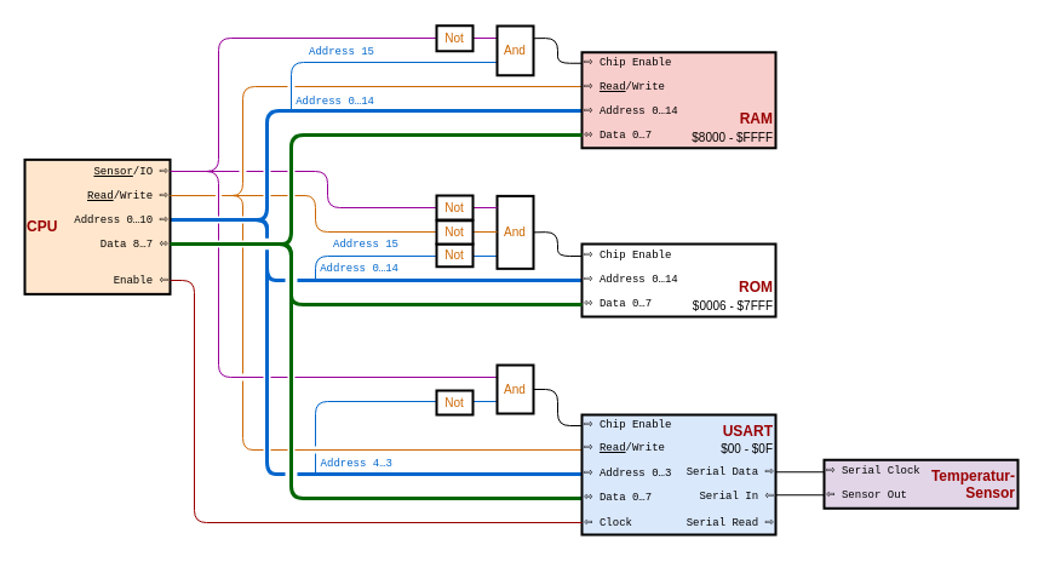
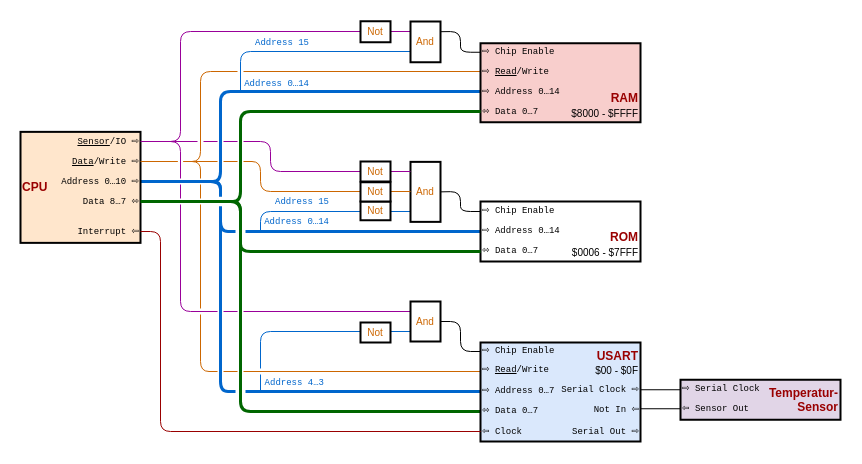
  <mxCell id="0" />
  <mxCell id="1" parent="0" />
  <mxCell id="2" value="" style="endArrow=none;html=1;strokeColor=#006600;strokeWidth=3;fontFamily=Courier New;fontSize=9;fontColor=#000000;jumpStyle=gap;" edge="1" parent="1"><mxGeometry width="100" relative="1" as="geometry"><mxPoint x="160" y="201" as="sourcePoint" /><mxPoint x="480" y="411" as="targetPoint" /><Array as="points"><mxPoint x="240" y="201" /><mxPoint x="240" y="411" /></Array></mxGeometry></mxCell>
  <mxCell id="3" value="" style="endArrow=none;html=1;strokeColor=#0066CC;strokeWidth=3;fontFamily=Courier New;fontSize=9;fontColor=#000000;jumpStyle=gap;" edge="1" parent="1"><mxGeometry width="100" relative="1" as="geometry"><mxPoint x="160" y="181" as="sourcePoint" /><mxPoint x="480" y="391" as="targetPoint" /><Array as="points"><mxPoint x="220" y="181" /><mxPoint x="220" y="391" /></Array></mxGeometry></mxCell>
  <mxCell id="4" value="" style="endArrow=none;html=1;strokeColor=#990099;strokeWidth=1;fontFamily=Courier New;fontSize=12;fontColor=#000000;jumpStyle=gap;" edge="1" parent="1"><mxGeometry width="100" relative="1" as="geometry"><mxPoint x="160" y="141" as="sourcePoint" /><mxPoint x="410" y="311" as="targetPoint" /><Array as="points"><mxPoint x="180" y="141" /><mxPoint x="180" y="311" /></Array></mxGeometry></mxCell>
  <mxCell id="5" value="" style="endArrow=none;html=1;strokeColor=#CC6600;strokeWidth=1;fontFamily=Courier New;fontSize=12;fontColor=#000000;jumpStyle=gap;" edge="1" parent="1"><mxGeometry width="100" relative="1" as="geometry"><mxPoint x="160" y="161" as="sourcePoint" /><mxPoint x="480" y="371" as="targetPoint" /><Array as="points"><mxPoint x="200" y="161" /><mxPoint x="200" y="371" /></Array></mxGeometry></mxCell>
  <mxCell id="6" value="" style="endArrow=none;html=1;strokeColor=#0066CC;strokeWidth=3;fontFamily=Courier New;fontSize=9;fontColor=#000000;jumpStyle=gap;" edge="1" parent="1"><mxGeometry width="100" relative="1" as="geometry"><mxPoint x="160" y="181" as="sourcePoint" /><mxPoint x="480" y="231" as="targetPoint" /><Array as="points"><mxPoint x="220" y="181" /><mxPoint x="220" y="231" /></Array></mxGeometry></mxCell>
  <mxCell id="7" value="" style="endArrow=none;html=1;strokeColor=#0066CC;strokeWidth=3;fontFamily=Courier New;fontSize=9;fontColor=#000000;jumpStyle=gap;" parent="1" edge="1"><mxGeometry width="100" relative="1" as="geometry"><mxPoint x="140" y="181" as="sourcePoint" /><mxPoint x="480" y="91" as="targetPoint" /><Array as="points"><mxPoint x="220" y="181" /><mxPoint x="220" y="91" /></Array></mxGeometry></mxCell>
  <mxCell id="8" value="" style="endArrow=none;html=1;strokeColor=#0066CC;strokeWidth=1;fontFamily=Courier New;fontSize=12;fontColor=#000000;jumpStyle=gap;" edge="1" parent="1"><mxGeometry width="100" relative="1" as="geometry"><mxPoint x="260" y="391" as="sourcePoint" /><mxPoint x="410" y="331" as="targetPoint" /><Array as="points"><mxPoint x="260" y="331" /></Array></mxGeometry></mxCell>
  <mxCell id="9" value="" style="endArrow=none;html=1;strokeColor=#0066CC;strokeWidth=1;fontFamily=Courier New;fontSize=12;fontColor=#000000;jumpStyle=gap;" parent="1" edge="1"><mxGeometry width="100" relative="1" as="geometry"><mxPoint x="240" y="91" as="sourcePoint" /><mxPoint x="410" y="51" as="targetPoint" /><Array as="points"><mxPoint x="240" y="51" /></Array></mxGeometry></mxCell>
  <mxCell id="10" value="" style="endArrow=none;html=1;strokeColor=#CC6600;strokeWidth=1;fontFamily=Courier New;fontSize=12;fontColor=#000000;jumpStyle=gap;" edge="1" parent="1"><mxGeometry width="100" relative="1" as="geometry"><mxPoint x="160" y="161" as="sourcePoint" /><mxPoint x="480" y="71" as="targetPoint" /><Array as="points"><mxPoint x="200" y="161" /><mxPoint x="200" y="71" /></Array></mxGeometry></mxCell>
  <mxCell id="11" value="" style="endArrow=none;html=1;strokeColor=#0066CC;strokeWidth=1;fontFamily=Courier New;fontSize=12;fontColor=#000000;jumpStyle=gap;" edge="1" parent="1"><mxGeometry width="100" relative="1" as="geometry"><mxPoint x="260" y="231" as="sourcePoint" /><mxPoint x="410" y="211" as="targetPoint" /><Array as="points"><mxPoint x="260" y="211" /></Array></mxGeometry></mxCell>
  <mxCell id="12" value="" style="group" parent="1" vertex="1" connectable="0"><mxGeometry x="20" y="131.37" width="120" height="120" as="geometry" /></mxCell>
  <mxCell id="13" value="CPU" style="rounded=0;whiteSpace=wrap;html=1;strokeWidth=2;align=left;verticalAlign=middle;fontColor=#990000;fontStyle=1;fontFamily=Helvetica;fillColor=#ffe6cc;" parent="12" vertex="1"><mxGeometry width="120" height="111" as="geometry" /></mxCell>
- <mxCell id="14" value="&lt;div align=&quot;right&quot;&gt;&lt;u&gt;Read&lt;/u&gt;/Write ⇨&lt;/div&gt;" style="text;html=1;resizable=0;points=[];autosize=1;align=right;verticalAlign=top;spacingTop=0;fontSize=9;fontFamily=Courier New;spacing=0;spacingRight=2;spacingLeft=2;" parent="12" vertex="1"><mxGeometry x="30" y="21" width="90" height="20" as="geometry" /></mxCell>
+ <mxCell id="14" value="&lt;div align=&quot;right&quot;&gt;&lt;u&gt;Data&lt;/u&gt;/Write ⇨&lt;/div&gt;" style="text;html=1;resizable=0;points=[];autosize=1;align=right;verticalAlign=top;spacingTop=0;fontSize=9;fontFamily=Courier New;spacing=0;spacingRight=2;spacingLeft=2;" parent="12" vertex="1"><mxGeometry x="30" y="21" width="90" height="20" as="geometry" /></mxCell>
  <mxCell id="15" value="Address 0…10 ⇨" style="text;html=1;resizable=0;points=[];autosize=1;align=right;verticalAlign=top;spacingTop=0;fontSize=9;fontFamily=Courier New;spacing=0;spacingRight=2;spacingLeft=2;" parent="12" vertex="1"><mxGeometry x="20" y="41" width="100" height="20" as="geometry" /></mxCell>
  <mxCell id="16" value="&lt;div align=&quot;right&quot;&gt;Data 8…7 ⬄&lt;/div&gt;" style="text;html=1;resizable=0;points=[];autosize=1;align=right;verticalAlign=top;spacingTop=0;fontSize=9;fontFamily=Courier New;spacing=0;spacingRight=2;spacingLeft=2;" parent="12" vertex="1"><mxGeometry x="40" y="61" width="80" height="20" as="geometry" /></mxCell>
- <mxCell id="17" value="Enable ⇦" style="text;html=1;resizable=0;points=[];autosize=1;align=right;verticalAlign=top;spacingTop=0;fontSize=9;fontColor=#000000;fontFamily=Courier New;spacing=0;spacingRight=2;spacingLeft=2;" parent="12" vertex="1"><mxGeometry x="40" y="91" width="80" height="20" as="geometry" /></mxCell>
+ <mxCell id="17" value="Interrupt ⇦" style="text;html=1;resizable=0;points=[];autosize=1;align=right;verticalAlign=top;spacingTop=0;fontSize=9;fontColor=#000000;fontFamily=Courier New;spacing=0;spacingRight=2;spacingLeft=2;" parent="12" vertex="1"><mxGeometry x="40" y="91" width="80" height="20" as="geometry" /></mxCell>
  <mxCell id="18" value="&lt;div align=&quot;right&quot;&gt;&lt;u&gt;Sensor&lt;/u&gt;/IO ⇨&lt;/div&gt;" style="text;html=1;resizable=0;points=[];autosize=1;align=right;verticalAlign=top;spacingTop=0;fontSize=9;fontFamily=Courier New;spacing=0;spacingRight=2;spacingLeft=2;" parent="12" vertex="1"><mxGeometry x="40" y="1" width="80" height="20" as="geometry" /></mxCell>
  <mxCell id="19" value="&lt;font color=&quot;#0066CC&quot;&gt;Address 0…14&lt;/font&gt;" style="text;html=1;resizable=0;points=[];autosize=1;align=right;verticalAlign=bottom;spacingTop=0;fontSize=9;fontFamily=Courier New;fontColor=#000000;spacing=2;" parent="1" vertex="1"><mxGeometry x="220" y="71.75" width="90" height="20" as="geometry" /></mxCell>
  <mxCell id="20" value="Address 15" style="text;html=1;resizable=0;points=[];autosize=1;align=right;verticalAlign=bottom;spacingTop=0;fontSize=9;fontFamily=Courier New;fontColor=#0066CC;rotation=0;spacing=2;" parent="1" vertex="1"><mxGeometry x="230" y="31.37" width="80" height="20" as="geometry" /></mxCell>
  <mxCell id="21" value="" style="endArrow=none;html=1;strokeColor=#990099;strokeWidth=1;fontFamily=Courier New;fontSize=12;fontColor=#000000;jumpStyle=gap;" parent="1" edge="1"><mxGeometry width="100" relative="1" as="geometry"><mxPoint x="160" y="141" as="sourcePoint" /><mxPoint x="410" y="31" as="targetPoint" /><Array as="points"><mxPoint x="180" y="141" /><mxPoint x="180" y="31" /></Array></mxGeometry></mxCell>
  <mxCell id="22" value="Address 15" style="text;html=1;resizable=0;points=[];autosize=1;align=right;verticalAlign=bottom;spacingTop=0;fontSize=9;fontFamily=Courier New;fontColor=#0066CC;rotation=0;spacing=2;" parent="1" vertex="1"><mxGeometry x="250" y="190.38" width="80" height="20" as="geometry" /></mxCell>
  <mxCell id="23" value="&lt;font color=&quot;#0066CC&quot;&gt;Address 0…14&lt;/font&gt;" style="text;html=1;resizable=0;points=[];autosize=1;align=right;verticalAlign=bottom;spacingTop=0;fontSize=9;fontFamily=Courier New;fontColor=#000000;spacing=2;" parent="1" vertex="1"><mxGeometry x="240" y="210.38" width="90" height="20" as="geometry" /></mxCell>
  <mxCell id="24" value="&lt;font style=&quot;font-size: 10px;&quot;&gt;Not&lt;/font&gt;" style="rounded=0;whiteSpace=wrap;html=1;strokeColor=#000000;strokeWidth=2;fontFamily=Helvetica;fontSize=10;fontColor=#CC6600;align=center;fontStyle=0" parent="1" vertex="1"><mxGeometry x="360" y="20.75" width="30" height="21" as="geometry" /></mxCell>
  <mxCell id="25" value="And" style="rounded=0;whiteSpace=wrap;html=1;strokeColor=#000000;strokeWidth=2;fontFamily=Helvetica;fontSize=10;fontColor=#CC6600;align=center;fontStyle=0" parent="1" vertex="1"><mxGeometry x="410" y="21" width="30" height="40.75" as="geometry" /></mxCell>
  <mxCell id="26" value="" style="group" parent="1" vertex="1" connectable="0"><mxGeometry x="480" y="41.75" width="160" height="80" as="geometry" /></mxCell>
  <mxCell id="27" value="&lt;div&gt;&lt;font color=&quot;#990000&quot;&gt;&lt;b&gt;RAM&lt;/b&gt;&lt;/font&gt;&lt;/div&gt;&lt;div&gt;&lt;font style=&quot;font-size: 10px&quot;&gt;$8000 - $FFFF&lt;/font&gt;&lt;br&gt;&lt;/div&gt;" style="rounded=0;whiteSpace=wrap;html=1;strokeWidth=2;align=right;verticalAlign=bottom;fillColor=#f8cecc;" parent="26" vertex="1"><mxGeometry y="1" width="160" height="79" as="geometry" /></mxCell>
  <mxCell id="28" value="&lt;div&gt;⇨ Chip Enable&lt;br&gt;&lt;/div&gt;" style="text;html=1;resizable=0;points=[];autosize=1;align=left;verticalAlign=top;spacingTop=0;fontSize=9;fontFamily=Courier New;fontColor=#000000;spacing=0;spacingLeft=2;spacingRight=2;" parent="26" vertex="1"><mxGeometry width="90" height="20" as="geometry" /></mxCell>
  <mxCell id="29" value="⬄ Data 0…7" style="text;html=1;resizable=0;points=[];autosize=1;align=left;verticalAlign=top;spacingTop=0;fontSize=9;fontFamily=Courier New;fontColor=#000000;spacing=0;spacingLeft=2;spacingRight=2;" parent="26" vertex="1"><mxGeometry y="60" width="80" height="20" as="geometry" /></mxCell>
  <mxCell id="30" value="⇨ &lt;u&gt;Read&lt;/u&gt;/Write" style="text;html=1;resizable=0;points=[];autosize=1;align=left;verticalAlign=top;spacingTop=0;fontSize=9;fontFamily=Courier New;fontColor=#000000;spacing=0;spacingLeft=2;spacingRight=2;" parent="26" vertex="1"><mxGeometry y="20" width="90" height="20" as="geometry" /></mxCell>
  <mxCell id="31" value="⇨ Address 0…14" style="text;html=1;resizable=0;points=[];autosize=1;align=left;verticalAlign=top;spacingTop=0;fontSize=9;fontFamily=Courier New;fontColor=#000000;spacing=0;spacingLeft=2;spacingRight=2;" parent="26" vertex="1"><mxGeometry y="40" width="100" height="20" as="geometry" /></mxCell>
  <mxCell id="32" value="" style="group" parent="1" vertex="1" connectable="0"><mxGeometry x="480" y="201" width="160" height="60" as="geometry" /></mxCell>
  <mxCell id="33" value="&lt;div&gt;&lt;font color=&quot;#990000&quot;&gt;&lt;b&gt;ROM&lt;/b&gt;&lt;/font&gt;&lt;/div&gt;&lt;div&gt;&lt;font style=&quot;font-size: 10px&quot;&gt;$0006 - $7FFF&lt;/font&gt;&lt;br&gt;&lt;/div&gt;" style="rounded=0;whiteSpace=wrap;html=1;strokeWidth=2;align=right;verticalAlign=bottom;" parent="32" vertex="1"><mxGeometry width="160" height="60" as="geometry" /></mxCell>
  <mxCell id="34" value="&lt;div&gt;⇨ Chip Enable&lt;br&gt;&lt;/div&gt;" style="text;html=1;resizable=0;points=[];autosize=1;align=left;verticalAlign=top;spacingTop=0;fontSize=9;fontFamily=Courier New;fontColor=#000000;spacing=0;spacingLeft=2;spacingRight=2;" parent="32" vertex="1"><mxGeometry width="90" height="20" as="geometry" /></mxCell>
  <mxCell id="35" value="⇨ Address 0…14" style="text;html=1;resizable=0;points=[];autosize=1;align=left;verticalAlign=top;spacingTop=0;fontSize=9;fontFamily=Courier New;fontColor=#000000;spacing=0;spacingLeft=2;spacingRight=2;" parent="32" vertex="1"><mxGeometry y="20" width="100" height="20" as="geometry" /></mxCell>
  <mxCell id="36" value="⬄ Data 0…7" style="text;html=1;resizable=0;points=[];autosize=1;align=left;verticalAlign=top;spacingTop=0;fontSize=9;fontFamily=Courier New;fontColor=#000000;spacing=0;spacingLeft=2;spacingRight=2;" parent="32" vertex="1"><mxGeometry y="40" width="80" height="20" as="geometry" /></mxCell>
  <mxCell id="37" value="" style="endArrow=none;html=1;strokeColor=#000000;strokeWidth=1;fontFamily=Helvetica;fontSize=10;fontColor=#CC6600;exitX=1;exitY=0.25;exitDx=0;exitDy=0;" parent="1" edge="1" source="25"><mxGeometry width="100" relative="1" as="geometry"><mxPoint x="440" y="21.75" as="sourcePoint" /><mxPoint x="480" y="51.75" as="targetPoint" /><Array as="points"><mxPoint x="460" y="31" /><mxPoint x="460" y="51.75" /></Array></mxGeometry></mxCell>
  <mxCell id="38" value="And" style="rounded=0;whiteSpace=wrap;html=1;strokeColor=#000000;strokeWidth=2;fontFamily=Helvetica;fontSize=10;fontColor=#CC6600;align=center;fontStyle=0" parent="1" vertex="1"><mxGeometry x="410" y="161.37" width="30" height="60" as="geometry" /></mxCell>
  <mxCell id="39" value="" style="endArrow=none;html=1;strokeColor=#000000;strokeWidth=1;fontFamily=Helvetica;fontSize=10;fontColor=#CC6600;exitX=1;exitY=0.5;exitDx=0;exitDy=0;" parent="1" edge="1" source="38"><mxGeometry width="100" relative="1" as="geometry"><mxPoint x="440" y="176" as="sourcePoint" /><mxPoint x="480" y="211" as="targetPoint" /><Array as="points"><mxPoint x="460" y="191" /><mxPoint x="460" y="211" /></Array></mxGeometry></mxCell>
  <mxCell id="40" value="" style="endArrow=none;html=1;strokeColor=#000000;strokeWidth=1;fontFamily=Helvetica;fontSize=10;fontColor=#CC6600;jumpStyle=gap;" edge="1" parent="1"><mxGeometry width="100" relative="1" as="geometry"><mxPoint x="640" y="389.25" as="sourcePoint" /><mxPoint x="680" y="389.25" as="targetPoint" /></mxGeometry></mxCell>
  <mxCell id="41" value="" style="endArrow=none;html=1;strokeColor=#000000;strokeWidth=1;fontFamily=Helvetica;fontSize=10;fontColor=#CC6600;jumpStyle=gap;" edge="1" parent="1"><mxGeometry width="100" relative="1" as="geometry"><mxPoint x="640" y="408.25" as="sourcePoint" /><mxPoint x="680" y="408.25" as="targetPoint" /></mxGeometry></mxCell>
  <mxCell id="42" value="And" style="rounded=0;whiteSpace=wrap;html=1;strokeColor=#000000;strokeWidth=2;fontFamily=Helvetica;fontSize=10;fontColor=#CC6600;align=center;fontStyle=0" vertex="1" parent="1"><mxGeometry x="410" y="301" width="30" height="40" as="geometry" /></mxCell>
  <mxCell id="43" value="" style="endArrow=none;html=1;strokeColor=#000000;strokeWidth=1;fontFamily=Helvetica;fontSize=10;fontColor=#CC6600;" edge="1" parent="1"><mxGeometry width="100" relative="1" as="geometry"><mxPoint x="440" y="321" as="sourcePoint" /><mxPoint x="480" y="351" as="targetPoint" /><Array as="points"><mxPoint x="460" y="321" /><mxPoint x="460" y="351" /></Array></mxGeometry></mxCell>
  <mxCell id="44" value="" style="group" vertex="1" connectable="0" parent="1"><mxGeometry x="480" y="341" width="160" height="101" as="geometry" /></mxCell>
  <mxCell id="45" value="&lt;div&gt;&lt;font color=&quot;#990000&quot;&gt;&lt;b&gt;USART&lt;br&gt;&lt;/b&gt;&lt;/font&gt;&lt;/div&gt;&lt;div&gt;&lt;font style=&quot;font-size: 10px&quot;&gt;$00 - $0F&lt;/font&gt;&lt;br&gt;&lt;/div&gt;" style="rounded=0;whiteSpace=wrap;html=1;strokeWidth=2;align=right;verticalAlign=top;fillColor=#dae8fc;" vertex="1" parent="44"><mxGeometry y="1" width="160" height="99" as="geometry" /></mxCell>
  <mxCell id="46" value="⇨ Chip Enable" style="text;html=1;resizable=0;points=[];autosize=1;align=left;verticalAlign=top;spacingTop=0;fontSize=9;fontFamily=Courier New;fontColor=#000000;spacing=0;spacingLeft=2;spacingRight=2;" vertex="1" parent="44"><mxGeometry width="90" height="20" as="geometry" /></mxCell>
  <mxCell id="47" value="⇨ &lt;u&gt;Read&lt;/u&gt;/Write" style="text;html=1;resizable=0;points=[];autosize=1;align=left;verticalAlign=top;spacingTop=0;fontSize=9;fontFamily=Courier New;fontColor=#000000;spacing=0;spacingLeft=2;spacingRight=2;" vertex="1" parent="44"><mxGeometry y="19" width="90" height="20" as="geometry" /></mxCell>
  <mxCell id="48" value="⇦ Clock" style="text;html=1;resizable=0;points=[];autosize=1;align=left;verticalAlign=top;spacingTop=0;fontSize=9;fontFamily=Courier New;fontColor=#000000;spacing=0;spacingLeft=2;spacingRight=2;" vertex="1" parent="44"><mxGeometry y="80.5" width="80" height="20" as="geometry" /></mxCell>
- <mxCell id="49" value="Serial Data ⇨" style="text;html=1;resizable=0;points=[];autosize=1;align=right;verticalAlign=top;spacingTop=0;fontSize=9;fontFamily=Courier New;fontColor=#000000;spacing=0;spacingRight=2;spacingLeft=2;" vertex="1" parent="44"><mxGeometry x="60" y="39" width="100" height="20" as="geometry" /></mxCell>
- <mxCell id="50" value="Serial In ⇦" style="text;html=1;resizable=0;points=[];autosize=1;align=right;verticalAlign=top;spacingTop=0;fontSize=9;fontFamily=Courier New;fontColor=#000000;spacing=0;spacingRight=2;spacingLeft=2;" vertex="1" parent="44"><mxGeometry x="80" y="59" width="80" height="20" as="geometry" /></mxCell>
- <mxCell id="51" value="Serial Read ⇨" style="text;html=1;resizable=0;points=[];autosize=1;align=right;verticalAlign=top;spacingTop=0;fontSize=9;fontFamily=Courier New;fontColor=#000000;spacing=0;spacingRight=2;spacingLeft=2;" vertex="1" parent="44"><mxGeometry x="70" y="81" width="90" height="20" as="geometry" /></mxCell>
- <mxCell id="52" value="⇨ Address 0…3" style="text;html=1;resizable=0;points=[];autosize=1;align=left;verticalAlign=top;spacingTop=0;fontSize=9;fontFamily=Courier New;fontColor=#000000;spacing=0;spacingLeft=2;spacingRight=2;" vertex="1" parent="44"><mxGeometry y="40" width="90" height="20" as="geometry" /></mxCell>
+ <mxCell id="49" value="Serial Clock ⇨" style="text;html=1;resizable=0;points=[];autosize=1;align=right;verticalAlign=top;spacingTop=0;fontSize=9;fontFamily=Courier New;fontColor=#000000;spacing=0;spacingRight=2;spacingLeft=2;" vertex="1" parent="44"><mxGeometry x="60" y="39" width="100" height="20" as="geometry" /></mxCell>
+ <mxCell id="50" value="Not In ⇦" style="text;html=1;resizable=0;points=[];autosize=1;align=right;verticalAlign=top;spacingTop=0;fontSize=9;fontFamily=Courier New;fontColor=#000000;spacing=0;spacingRight=2;spacingLeft=2;" vertex="1" parent="44"><mxGeometry x="80" y="59" width="80" height="20" as="geometry" /></mxCell>
+ <mxCell id="51" value="Serial Out ⇨" style="text;html=1;resizable=0;points=[];autosize=1;align=right;verticalAlign=top;spacingTop=0;fontSize=9;fontFamily=Courier New;fontColor=#000000;spacing=0;spacingRight=2;spacingLeft=2;" vertex="1" parent="44"><mxGeometry x="70" y="81" width="90" height="20" as="geometry" /></mxCell>
+ <mxCell id="52" value="⇨ Address 0…7" style="text;html=1;resizable=0;points=[];autosize=1;align=left;verticalAlign=top;spacingTop=0;fontSize=9;fontFamily=Courier New;fontColor=#000000;spacing=0;spacingLeft=2;spacingRight=2;" vertex="1" parent="44"><mxGeometry y="40" width="90" height="20" as="geometry" /></mxCell>
  <mxCell id="53" value="⬄ Data 0…7" style="text;html=1;resizable=0;points=[];autosize=1;align=left;verticalAlign=top;spacingTop=0;fontSize=9;fontFamily=Courier New;fontColor=#000000;spacing=0;spacingLeft=2;spacingRight=2;" vertex="1" parent="44"><mxGeometry y="59.5" width="80" height="20" as="geometry" /></mxCell>
  <mxCell id="54" value="&lt;font color=&quot;#0066CC&quot;&gt;Address 4…3&lt;/font&gt;" style="text;html=1;resizable=0;points=[];autosize=1;align=right;verticalAlign=bottom;spacingTop=0;fontSize=9;fontFamily=Courier New;fontColor=#000000;spacing=2;" vertex="1" parent="1"><mxGeometry x="245" y="371" width="80" height="20" as="geometry" /></mxCell>
  <mxCell id="55" value="" style="group;align=center;" vertex="1" connectable="0" parent="1"><mxGeometry x="680" y="379.25" width="160" height="40.5" as="geometry" /></mxCell>
  <mxCell id="56" value="&lt;div align=&quot;right&quot;&gt;&lt;font color=&quot;#990000&quot;&gt;&lt;b&gt;Temperatur-&lt;/b&gt;&lt;/font&gt;&lt;/div&gt;&lt;div align=&quot;right&quot;&gt;&lt;font color=&quot;#990000&quot;&gt;&lt;b&gt;Sensor&lt;br&gt;&lt;/b&gt;&lt;/font&gt;&lt;/div&gt;" style="rounded=0;whiteSpace=wrap;html=1;strokeWidth=2;align=right;verticalAlign=top;fillColor=#e1d5e7;" vertex="1" parent="55"><mxGeometry width="160" height="40" as="geometry" /></mxCell>
  <mxCell id="57" value="⇦ Sensor Out" style="text;html=1;resizable=0;points=[];autosize=1;align=left;verticalAlign=top;spacingTop=0;fontSize=9;fontFamily=Courier New;fontColor=#000000;spacing=0;spacingRight=2;spacingLeft=2;" vertex="1" parent="55"><mxGeometry y="20" width="90" height="20" as="geometry" /></mxCell>
  <mxCell id="58" value="⇨ Serial Clock" style="text;html=1;resizable=0;points=[];autosize=1;align=left;verticalAlign=top;spacingTop=0;fontSize=9;fontFamily=Courier New;fontColor=#000000;spacing=0;spacingRight=2;spacingLeft=2;" vertex="1" parent="55"><mxGeometry width="100" height="20" as="geometry" /></mxCell>
  <mxCell id="59" value="&lt;font style=&quot;font-size: 10px;&quot;&gt;Not&lt;/font&gt;" style="rounded=0;whiteSpace=wrap;html=1;strokeColor=#000000;strokeWidth=2;fontFamily=Helvetica;fontSize=10;fontColor=#CC6600;align=center;fontStyle=0" vertex="1" parent="1"><mxGeometry x="360" y="201" width="30" height="18.75" as="geometry" /></mxCell>
  <mxCell id="60" value="&lt;font style=&quot;font-size: 10px;&quot;&gt;Not&lt;/font&gt;" style="rounded=0;whiteSpace=wrap;html=1;strokeColor=#000000;strokeWidth=2;fontFamily=Helvetica;fontSize=10;fontColor=#CC6600;align=center;fontStyle=0" vertex="1" parent="1"><mxGeometry x="360" y="322" width="30" height="20" as="geometry" /></mxCell>
  <mxCell id="61" value="" style="endArrow=none;html=1;strokeColor=#006600;strokeWidth=3;fontFamily=Courier New;fontSize=9;fontColor=#000000;jumpStyle=gap;" edge="1" parent="1"><mxGeometry width="100" relative="1" as="geometry"><mxPoint x="160" y="201" as="sourcePoint" /><mxPoint x="480" y="251" as="targetPoint" /><Array as="points"><mxPoint x="240" y="201" /><mxPoint x="240" y="251" /></Array></mxGeometry></mxCell>
  <mxCell id="62" value="" style="endArrow=none;html=1;strokeColor=#006600;strokeWidth=3;fontFamily=Courier New;fontSize=9;fontColor=#000000;jumpStyle=gap;" edge="1" parent="1"><mxGeometry width="100" relative="1" as="geometry"><mxPoint x="140" y="201" as="sourcePoint" /><mxPoint x="480" y="111" as="targetPoint" /><Array as="points"><mxPoint x="240" y="201" /><mxPoint x="240" y="111" /></Array></mxGeometry></mxCell>
  <mxCell id="63" value="" style="endArrow=none;html=1;strokeColor=#CC6600;strokeWidth=1;fontFamily=Courier New;fontSize=12;fontColor=#000000;jumpStyle=gap;" edge="1" parent="1"><mxGeometry width="100" relative="1" as="geometry"><mxPoint x="140" y="161" as="sourcePoint" /><mxPoint x="410" y="191" as="targetPoint" /><Array as="points"><mxPoint x="200" y="161" /><mxPoint x="260" y="161" /><mxPoint x="260" y="191" /></Array></mxGeometry></mxCell>
  <mxCell id="64" value="" style="endArrow=none;html=1;strokeColor=#990099;strokeWidth=1;fontFamily=Courier New;fontSize=12;fontColor=#000000;jumpStyle=gap;" edge="1" parent="1"><mxGeometry width="100" relative="1" as="geometry"><mxPoint x="140" y="141" as="sourcePoint" /><mxPoint x="410" y="171" as="targetPoint" /><Array as="points"><mxPoint x="200" y="141" /><mxPoint x="270" y="141" /><mxPoint x="270" y="171" /></Array></mxGeometry></mxCell>
  <mxCell id="65" value="&lt;font style=&quot;font-size: 10px;&quot;&gt;Not&lt;/font&gt;" style="rounded=0;whiteSpace=wrap;html=1;strokeColor=#000000;strokeWidth=2;fontFamily=Helvetica;fontSize=10;fontColor=#CC6600;align=center;fontStyle=0" parent="1" vertex="1"><mxGeometry x="360" y="161" width="30" height="20" as="geometry" /></mxCell>
  <mxCell id="66" value="&lt;font style=&quot;font-size: 10px;&quot;&gt;Not&lt;/font&gt;" style="rounded=0;whiteSpace=wrap;html=1;strokeColor=#000000;strokeWidth=2;fontFamily=Helvetica;fontSize=10;fontColor=#CC6600;align=center;fontStyle=0" parent="1" vertex="1"><mxGeometry x="360" y="181.75" width="30" height="19.25" as="geometry" /></mxCell>
  <mxCell id="67" value="" style="endArrow=none;html=1;strokeColor=#990000;strokeWidth=1;fontFamily=Courier New;fontSize=12;fontColor=#000000;jumpStyle=gap;" edge="1" parent="1"><mxGeometry width="100" relative="1" as="geometry"><mxPoint x="140" y="231" as="sourcePoint" /><mxPoint x="480" y="431" as="targetPoint" /><Array as="points"><mxPoint x="160" y="231" /><mxPoint x="160" y="431" /></Array></mxGeometry></mxCell>
